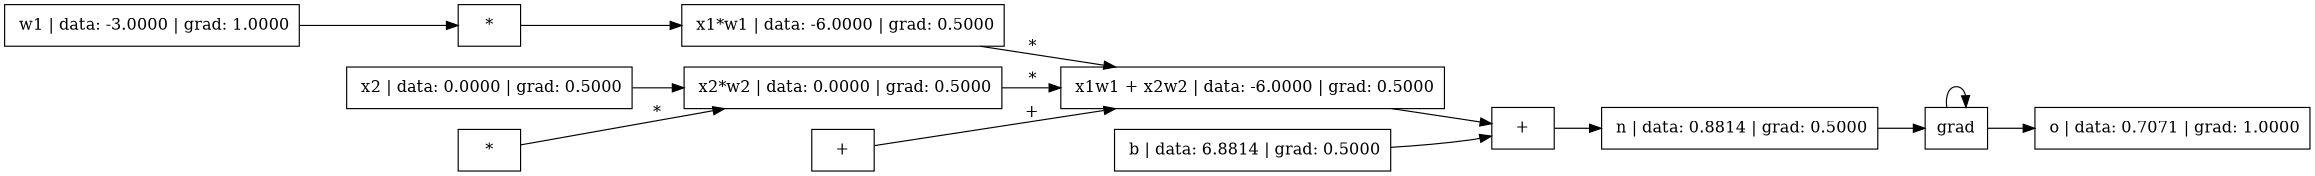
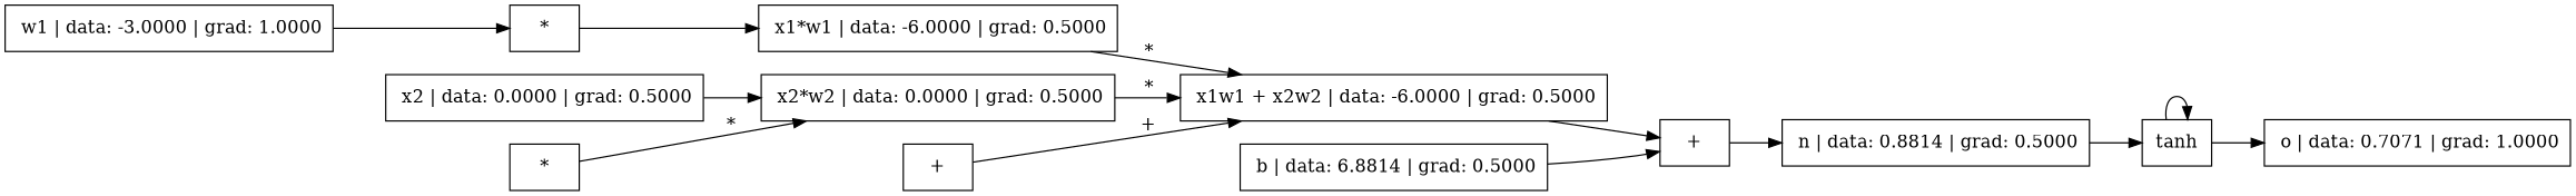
  digraph {
    rankdir=LR
    node [shape=box]
    n1 [label=" o | data: 0.7071 | grad: 1.0000"]
    n2 [label=" n | data: 0.8814 | grad: 0.5000"]
-   n3 [label=grad]
+   n3 [label=tanh]
    n4 [label=" x1w1 + x2w2 | data: -6.0000 | grad: 0.5000"]
    n5 [label="+"]
    n6 [label=" x1*w1 | data: -6.0000 | grad: 0.5000"]
    n7 [label="*"]
    n8 [label=" w1 | data: -3.0000 | grad: 1.0000"]
    n9 [label=" x2*w2 | data: 0.0000 | grad: 0.5000"]
    n10 [label=" x2 | data: 0.0000 | grad: 0.5000"]
    n11 [label=" b | data: 6.8814 | grad: 0.5000"]
    n12 [label="*"]
    n13 [label="+"]
    n2 -> n3 [label=" "]
    n3 -> n1 [label=" "]
    n3 -> n3 [label=" "]
    n4 -> n5 [label=" "]
    n5 -> n2 [label=" "]
    n6 -> n4 [label="*"]
    n7 -> n6 [label=" "]
    n8 -> n7 [label=" "]
    n9 -> n4 [label="*"]
    n10 -> n9
    n11 -> n5 [label=" "]
    n12 -> n9 [label="*"]
    n13 -> n4 [label="+"]
  }
